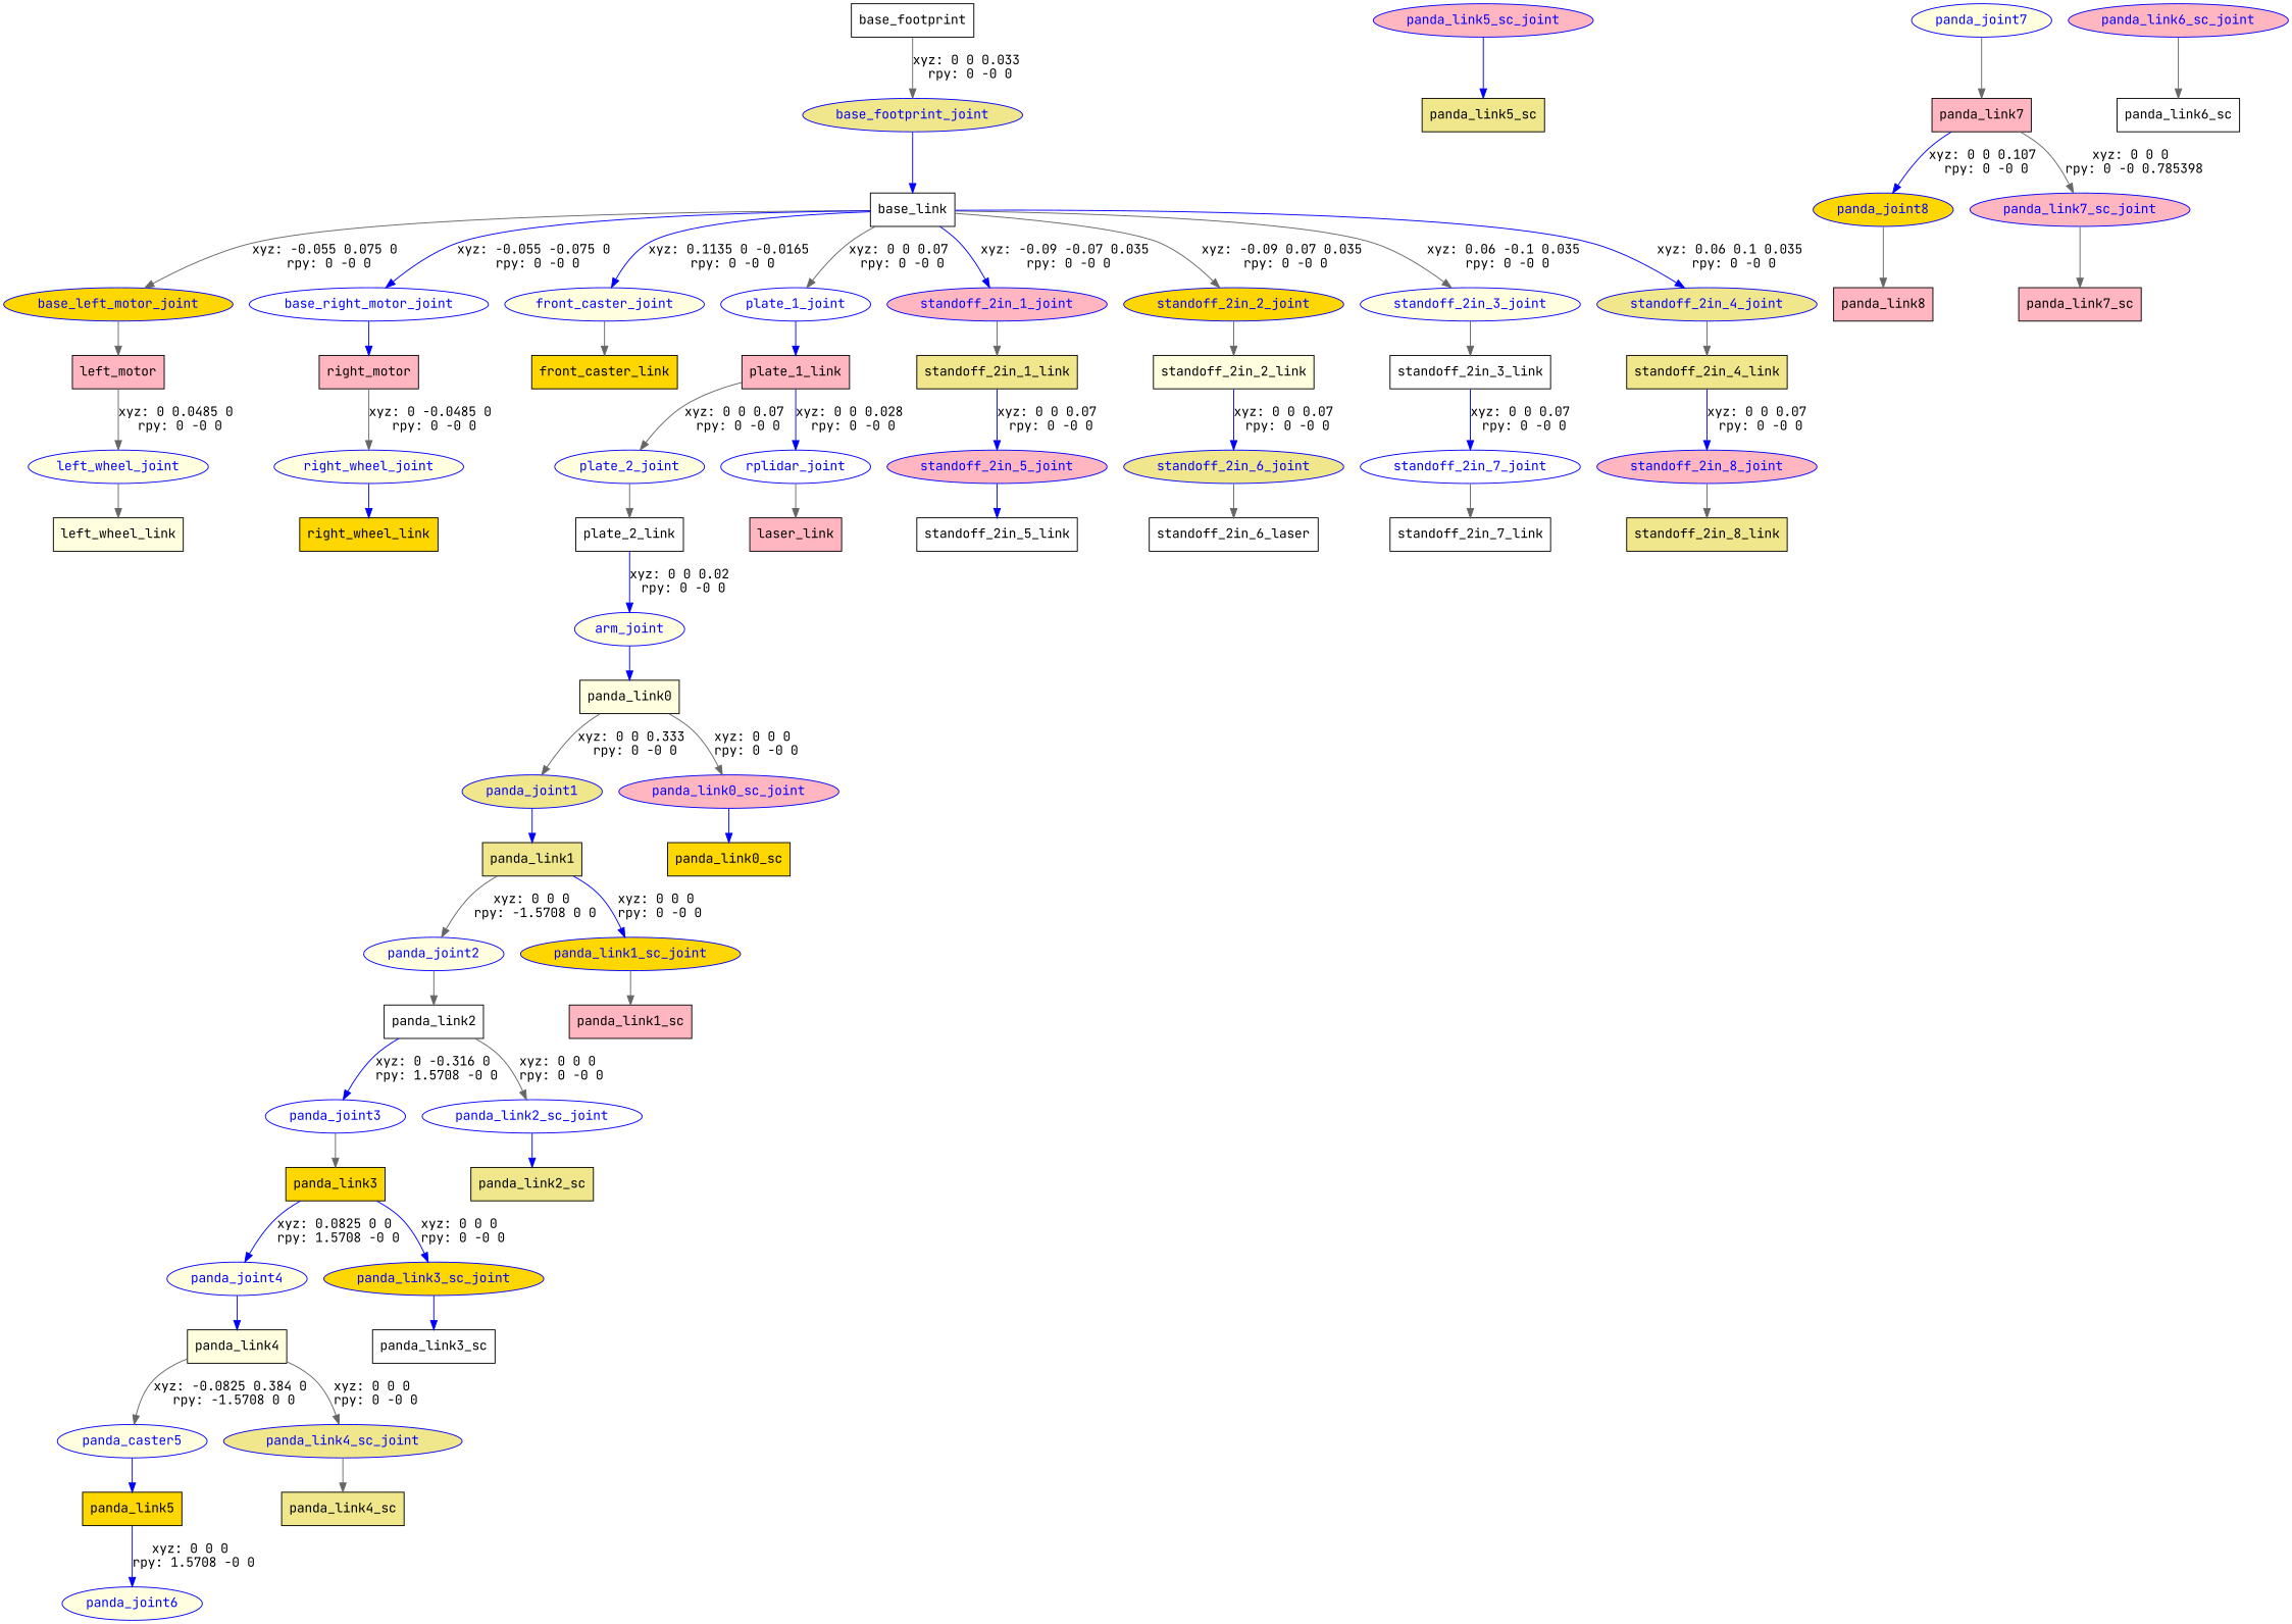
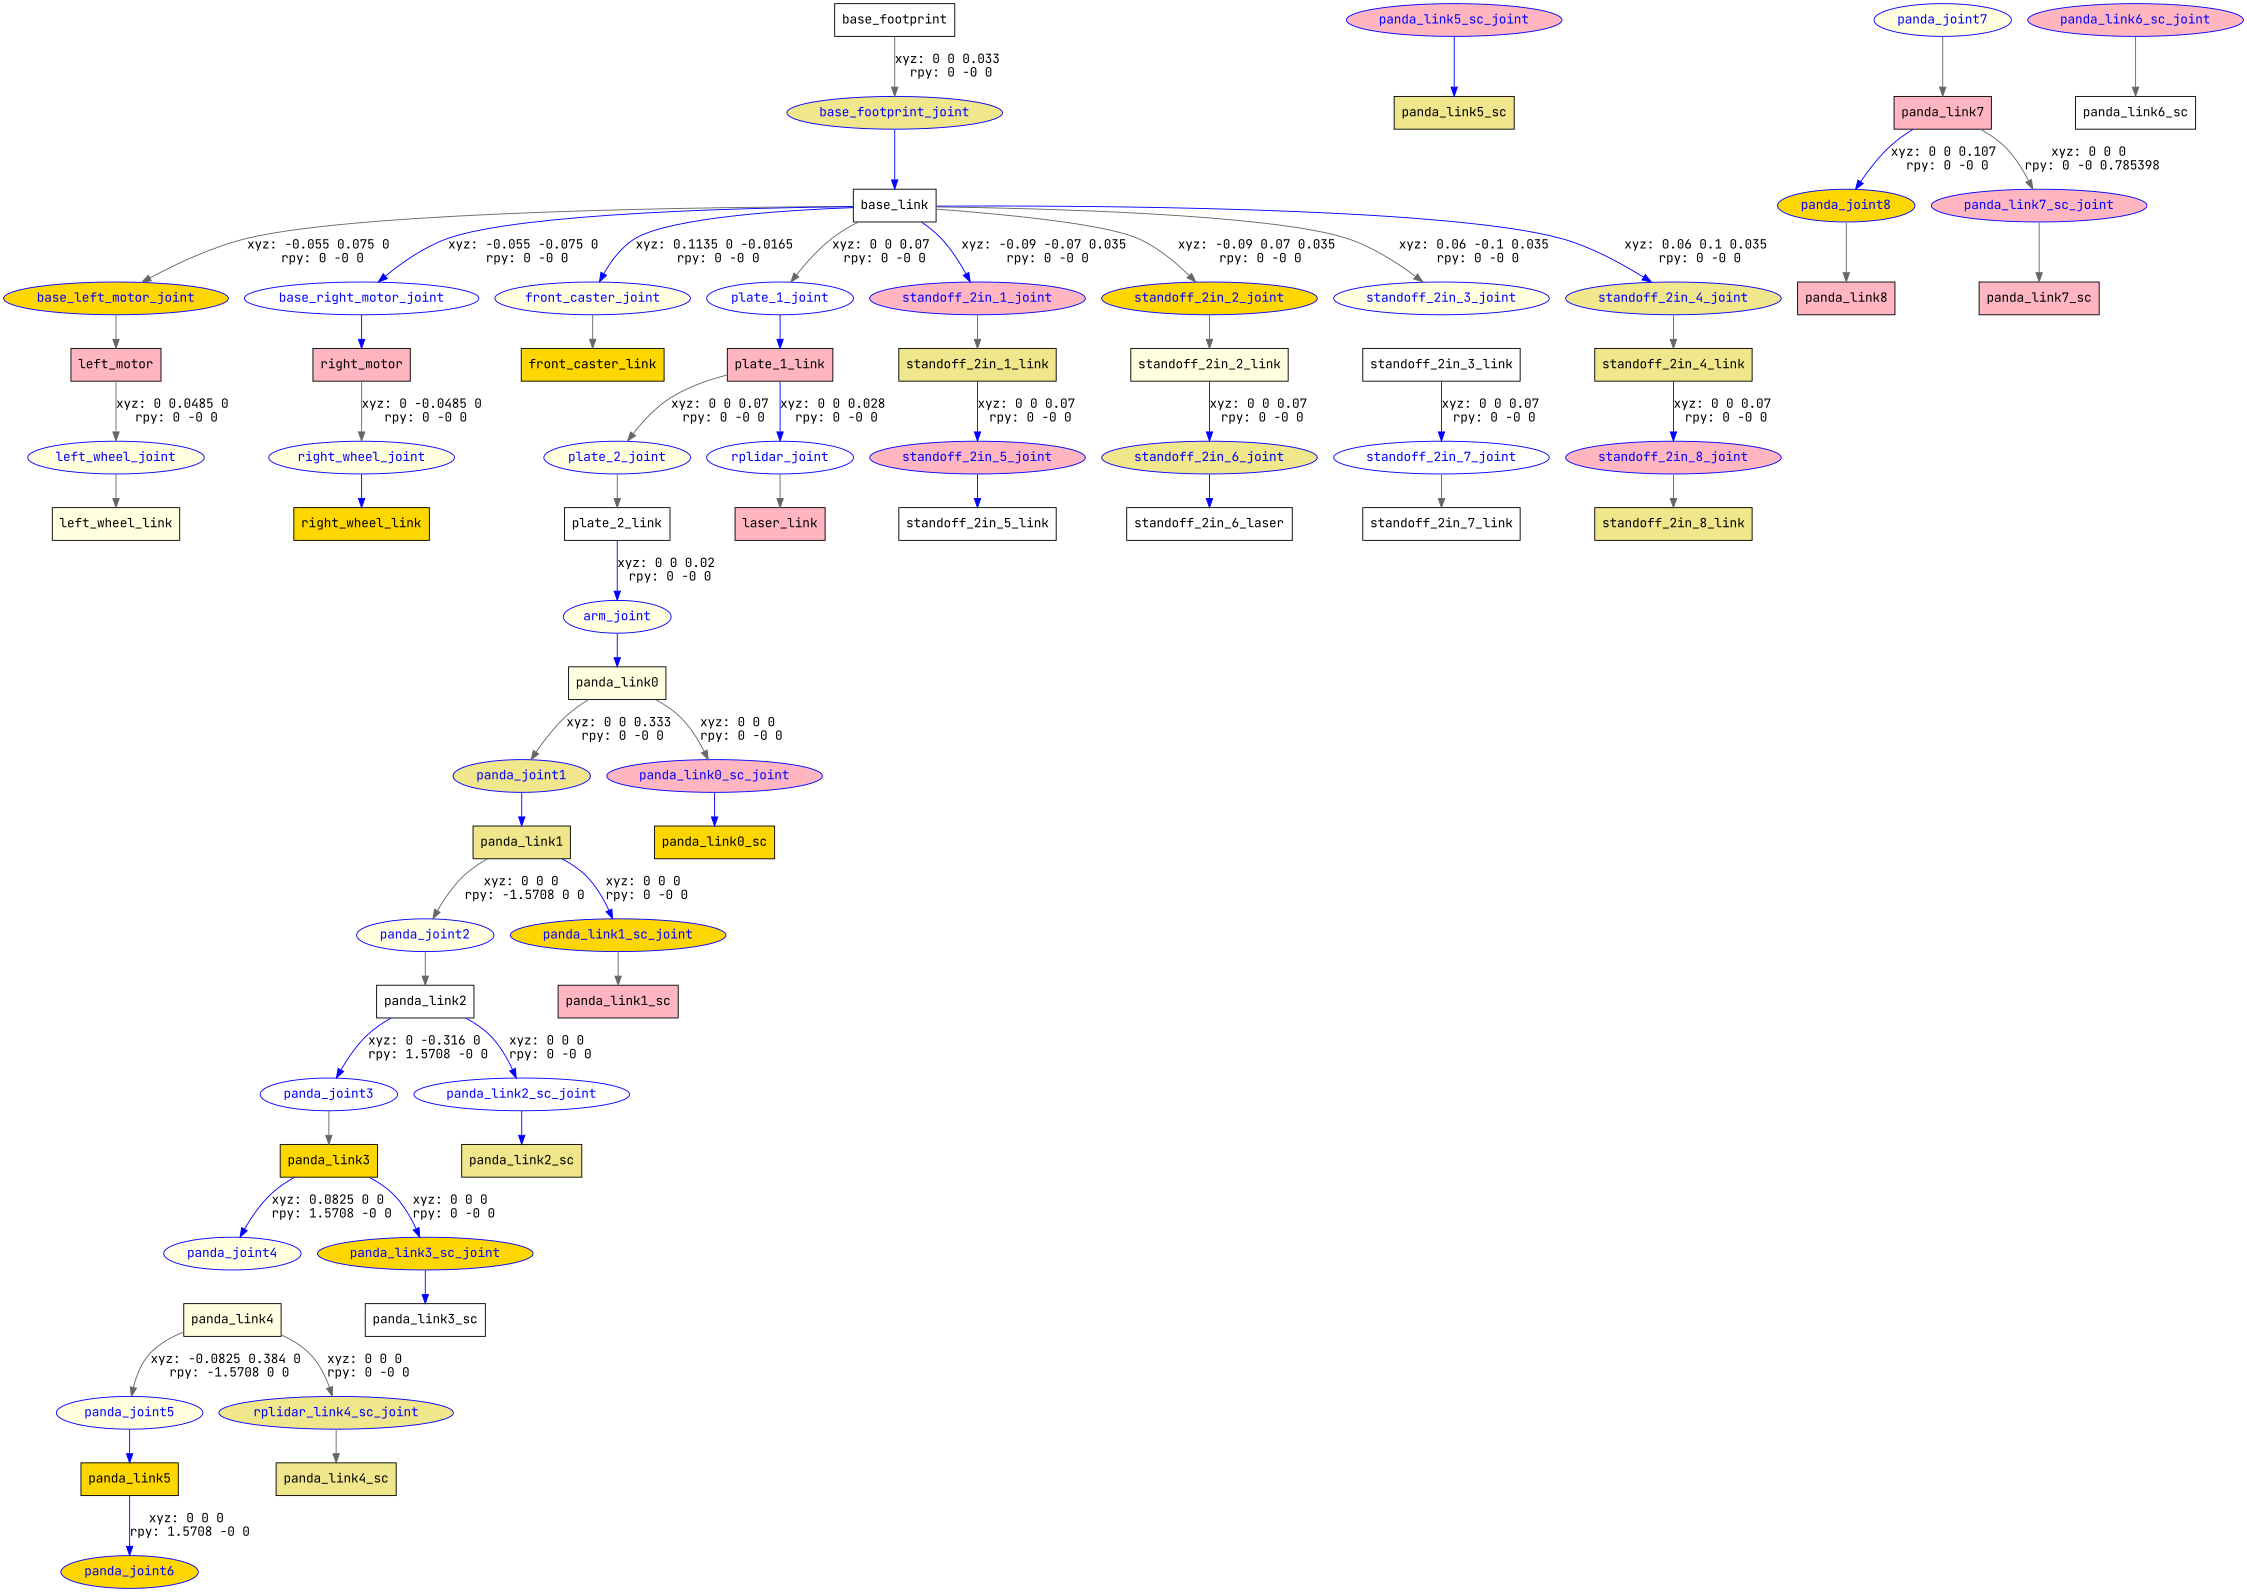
  digraph {
    fontname="JetBrains Mono"
    node [fillcolor=white fontname="JetBrains Mono" shape=box style=filled]
    edge [color=gray40 fontname="JetBrains Mono"]
    n1 [label=base_footprint]
    base_footprint_joint [color=blue fillcolor=khaki fontcolor=blue shape=ellipse]
    n3 [label=base_link]
    base_left_motor_joint [color=blue fillcolor=gold fontcolor=blue shape=ellipse]
    base_right_motor_joint [color=blue fontcolor=blue shape=ellipse]
    front_caster_joint [color=blue fillcolor=lightyellow fontcolor=blue shape=ellipse]
    plate_1_joint [color=blue fontcolor=blue shape=ellipse]
    standoff_2in_1_joint [color=blue fillcolor=lightpink fontcolor=blue shape=ellipse]
    standoff_2in_2_joint [color=blue fillcolor=gold fontcolor=blue shape=ellipse]
    standoff_2in_3_joint [color=blue fillcolor=lightyellow fontcolor=blue shape=ellipse]
    standoff_2in_4_joint [color=blue fillcolor=khaki fontcolor=blue shape=ellipse]
    n12 [fillcolor=lightpink label=left_motor]
    n13 [fillcolor=lightpink label=right_motor]
    n14 [fillcolor=gold label=front_caster_link]
    n15 [fillcolor=lightpink label=plate_1_link]
    n16 [fillcolor=khaki label=standoff_2in_1_link]
    n17 [fillcolor=lightyellow label=standoff_2in_2_link]
    n18 [label=standoff_2in_3_link]
    n19 [fillcolor=khaki label=standoff_2in_4_link]
    left_wheel_joint [color=blue fillcolor=lightyellow fontcolor=blue shape=ellipse]
    n21 [fillcolor=lightyellow label=left_wheel_link]
    right_wheel_joint [color=blue fillcolor=lightyellow fontcolor=blue shape=ellipse]
    n23 [fillcolor=gold label=right_wheel_link]
    plate_2_joint [color=blue fillcolor=lightyellow fontcolor=blue shape=ellipse]
    rplidar_joint [color=blue fontcolor=blue shape=ellipse]
    n26 [label=plate_2_link]
    n27 [fillcolor=lightpink label=laser_link]
    arm_joint [color=blue fillcolor=lightyellow fontcolor=blue shape=ellipse]
    n29 [fillcolor=lightyellow label=panda_link0]
    panda_joint1 [color=blue fillcolor=khaki fontcolor=blue shape=ellipse]
    panda_link0_sc_joint [color=blue fillcolor=lightpink fontcolor=blue shape=ellipse]
    n32 [fillcolor=khaki label=panda_link1]
    n33 [fillcolor=gold label=panda_link0_sc]
    panda_joint2 [color=blue fillcolor=lightyellow fontcolor=blue shape=ellipse]
    panda_link1_sc_joint [color=blue fillcolor=gold fontcolor=blue shape=ellipse]
    n36 [label=panda_link2]
    n37 [fillcolor=lightpink label=panda_link1_sc]
    panda_joint3 [color=blue fontcolor=blue shape=ellipse]
    panda_link2_sc_joint [color=blue fontcolor=blue shape=ellipse]
    n40 [fillcolor=gold label=panda_link3]
    n41 [fillcolor=khaki label=panda_link2_sc]
    panda_joint4 [color=blue fillcolor=lightyellow fontcolor=blue shape=ellipse]
    panda_link3_sc_joint [color=blue fillcolor=gold fontcolor=blue shape=ellipse]
    n44 [fillcolor=lightyellow label=panda_link4]
    n45 [label=panda_link3_sc]
-   panda_joint5 [color=blue fillcolor=lightyellow fontcolor=blue shape=ellipse label=panda_caster5]
-   panda_link4_sc_joint [color=blue fillcolor=khaki fontcolor=blue shape=ellipse]
+   panda_joint5 [color=blue fillcolor=lightyellow fontcolor=blue shape=ellipse]
+   panda_link4_sc_joint [color=blue fillcolor=khaki fontcolor=blue shape=ellipse label=rplidar_link4_sc_joint]
    n48 [fillcolor=gold label=panda_link5]
    n49 [fillcolor=khaki label=panda_link4_sc]
-   panda_joint6 [color=blue fillcolor=lightyellow fontcolor=blue shape=ellipse]
+   panda_joint6 [color=blue fillcolor=gold fontcolor=blue shape=ellipse]
    panda_link5_sc_joint [color=blue fillcolor=lightpink fontcolor=blue shape=ellipse]
    n52 [fillcolor=khaki label=panda_link5_sc]
    panda_joint7 [color=blue fillcolor=lightyellow fontcolor=blue shape=ellipse]
    n54 [fillcolor=lightpink label=panda_link7]
    panda_link6_sc_joint [color=blue fillcolor=lightpink fontcolor=blue shape=ellipse]
    n56 [label=panda_link6_sc]
    panda_joint8 [color=blue fillcolor=gold fontcolor=blue shape=ellipse]
    panda_link7_sc_joint [color=blue fillcolor=lightpink fontcolor=blue shape=ellipse]
    n59 [fillcolor=lightpink label=panda_link8]
    n60 [fillcolor=lightpink label=panda_link7_sc]
    standoff_2in_5_joint [color=blue fillcolor=lightpink fontcolor=blue shape=ellipse]
    n62 [label=standoff_2in_5_link]
    standoff_2in_6_joint [color=blue fillcolor=khaki fontcolor=blue shape=ellipse]
    n64 [label=standoff_2in_6_laser]
    standoff_2in_7_joint [color=blue fontcolor=blue shape=ellipse]
    n66 [label=standoff_2in_7_link]
    standoff_2in_8_joint [color=blue fillcolor=lightpink fontcolor=blue shape=ellipse]
    n68 [fillcolor=khaki label=standoff_2in_8_link]
    n1 -> base_footprint_joint [label="xyz: 0 0 0.033 \nrpy: 0 -0 0"]
    base_footprint_joint -> n3 [color=blue]
    n3 -> base_left_motor_joint [label="xyz: -0.055 0.075 0 \nrpy: 0 -0 0"]
    n3 -> base_right_motor_joint [color=blue label="xyz: -0.055 -0.075 0 \nrpy: 0 -0 0"]
    n3 -> front_caster_joint [color=blue label="xyz: 0.1135 0 -0.0165 \nrpy: 0 -0 0"]
    n3 -> plate_1_joint [label="xyz: 0 0 0.07 \nrpy: 0 -0 0"]
    n3 -> standoff_2in_1_joint [color=blue label="xyz: -0.09 -0.07 0.035 \nrpy: 0 -0 0"]
    n3 -> standoff_2in_2_joint [label="xyz: -0.09 0.07 0.035 \nrpy: 0 -0 0"]
    n3 -> standoff_2in_3_joint [label="xyz: 0.06 -0.1 0.035 \nrpy: 0 -0 0"]
    n3 -> standoff_2in_4_joint [color=blue label="xyz: 0.06 0.1 0.035 \nrpy: 0 -0 0"]
    base_left_motor_joint -> n12
    base_right_motor_joint -> n13 [color=blue]
    front_caster_joint -> n14
    plate_1_joint -> n15 [color=blue]
    standoff_2in_1_joint -> n16
    standoff_2in_2_joint -> n17
-   standoff_2in_3_joint -> n18
    standoff_2in_4_joint -> n19
    n12 -> left_wheel_joint [label="xyz: 0 0.0485 0 \nrpy: 0 -0 0"]
    n13 -> right_wheel_joint [label="xyz: 0 -0.0485 0 \nrpy: 0 -0 0"]
    n15 -> plate_2_joint [label="xyz: 0 0 0.07 \nrpy: 0 -0 0"]
    n15 -> rplidar_joint [color=blue label="xyz: 0 0 0.028 \nrpy: 0 -0 0"]
    n16 -> standoff_2in_5_joint [color=blue label="xyz: 0 0 0.07 \nrpy: 0 -0 0"]
    n17 -> standoff_2in_6_joint [color=blue label="xyz: 0 0 0.07 \nrpy: 0 -0 0"]
    n18 -> standoff_2in_7_joint [color=blue label="xyz: 0 0 0.07 \nrpy: 0 -0 0"]
    n19 -> standoff_2in_8_joint [color=blue label="xyz: 0 0 0.07 \nrpy: 0 -0 0"]
    left_wheel_joint -> n21
    right_wheel_joint -> n23 [color=blue]
    plate_2_joint -> n26
    rplidar_joint -> n27
    n26 -> arm_joint [color=blue label="xyz: 0 0 0.02 \nrpy: 0 -0 0"]
    arm_joint -> n29 [color=blue]
    n29 -> panda_joint1 [label="xyz: 0 0 0.333 \nrpy: 0 -0 0"]
    n29 -> panda_link0_sc_joint [label="xyz: 0 0 0 \nrpy: 0 -0 0"]
    panda_joint1 -> n32 [color=blue]
    panda_link0_sc_joint -> n33 [color=blue]
    n32 -> panda_joint2 [label="xyz: 0 0 0 \nrpy: -1.5708 0 0"]
    n32 -> panda_link1_sc_joint [color=blue label="xyz: 0 0 0 \nrpy: 0 -0 0"]
    panda_joint2 -> n36
    panda_link1_sc_joint -> n37
    n36 -> panda_joint3 [color=blue label="xyz: 0 -0.316 0 \nrpy: 1.5708 -0 0"]
-   n36 -> panda_link2_sc_joint [label="xyz: 0 0 0 \nrpy: 0 -0 0"]
+   n36 -> panda_link2_sc_joint [color=blue label="xyz: 0 0 0 \nrpy: 0 -0 0"]
    panda_joint3 -> n40
    panda_link2_sc_joint -> n41 [color=blue]
    n40 -> panda_joint4 [color=blue label="xyz: 0.0825 0 0 \nrpy: 1.5708 -0 0"]
    n40 -> panda_link3_sc_joint [color=blue label="xyz: 0 0 0 \nrpy: 0 -0 0"]
-   panda_joint4 -> n44 [color=blue]
    panda_link3_sc_joint -> n45 [color=blue]
    n44 -> panda_joint5 [label="xyz: -0.0825 0.384 0 \nrpy: -1.5708 0 0"]
    n44 -> panda_link4_sc_joint [label="xyz: 0 0 0 \nrpy: 0 -0 0"]
    panda_joint5 -> n48 [color=blue]
    panda_link4_sc_joint -> n49
    n48 -> panda_joint6 [color=blue label="xyz: 0 0 0 \nrpy: 1.5708 -0 0"]
    panda_link5_sc_joint -> n52 [color=blue]
    panda_joint7 -> n54
    n54 -> panda_joint8 [color=blue label="xyz: 0 0 0.107 \nrpy: 0 -0 0"]
    n54 -> panda_link7_sc_joint [label="xyz: 0 0 0 \nrpy: 0 -0 0.785398"]
    panda_link6_sc_joint -> n56
    panda_joint8 -> n59
    panda_link7_sc_joint -> n60
    standoff_2in_5_joint -> n62 [color=blue]
-   standoff_2in_6_joint -> n64
+   standoff_2in_6_joint -> n64 [color=blue]
    standoff_2in_7_joint -> n66
    standoff_2in_8_joint -> n68
  }
